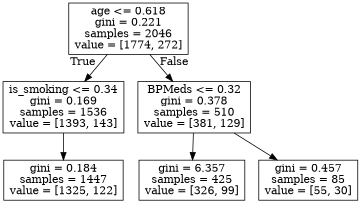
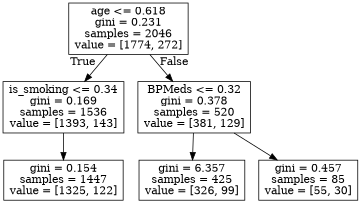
  digraph {
    node [shape=box]
-   n1 [label="age <= 0.618\ngini = 0.221\nsamples = 2046\nvalue = [1774, 272]"]
+   n1 [label="age <= 0.618\ngini = 0.231\nsamples = 2046\nvalue = [1774, 272]"]
    n2 [label="is_smoking <= 0.34\ngini = 0.169\nsamples = 1536\nvalue = [1393, 143]"]
-   n3 [label="BPMeds <= 0.32\ngini = 0.378\nsamples = 510\nvalue = [381, 129]"]
-   n4 [label="gini = 0.184\nsamples = 1447\nvalue = [1325, 122]"]
+   n3 [label="BPMeds <= 0.32\ngini = 0.378\nsamples = 520\nvalue = [381, 129]"]
+   n4 [label="gini = 0.154\nsamples = 1447\nvalue = [1325, 122]"]
    n5 [label="gini = 6.357\nsamples = 425\nvalue = [326, 99]"]
    n6 [label="gini = 0.457\nsamples = 85\nvalue = [55, 30]"]
    n1 -> n2 [headlabel=True labelangle=45 labeldistance=2.5]
    n1 -> n3 [headlabel=False labelangle=-45 labeldistance=2.5]
    n2 -> n4
    n3 -> n5
    n3 -> n6
  }
